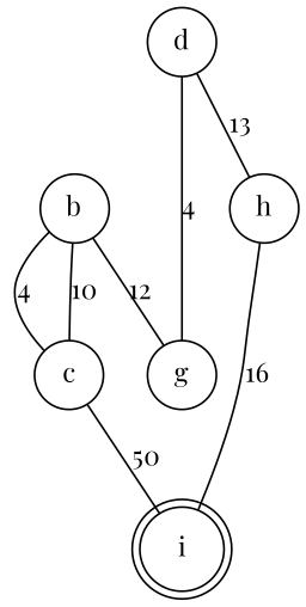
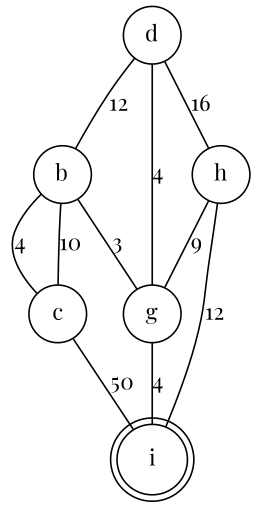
  graph {
    fontname="Playfair Display"
    rankdir=TB
    node [fontname="Playfair Display" shape=circle]
    edge [fontname="Playfair Display"]
    b
    c
    g
    i [shape=doublecircle]
    d
    h
    b -- c [label=4]
    b -- c [label=10]
-   b -- g [label=12]
+   b -- g [label=3]
    c -- i [label=50]
+   g -- i [label=4]
+   d -- b [label=12]
    d -- g [label=4]
-   d -- h [label=13]
-   h -- i [label=16]
+   d -- h [label=16]
+   h -- g [label=9]
+   h -- i [label=12]
  }
